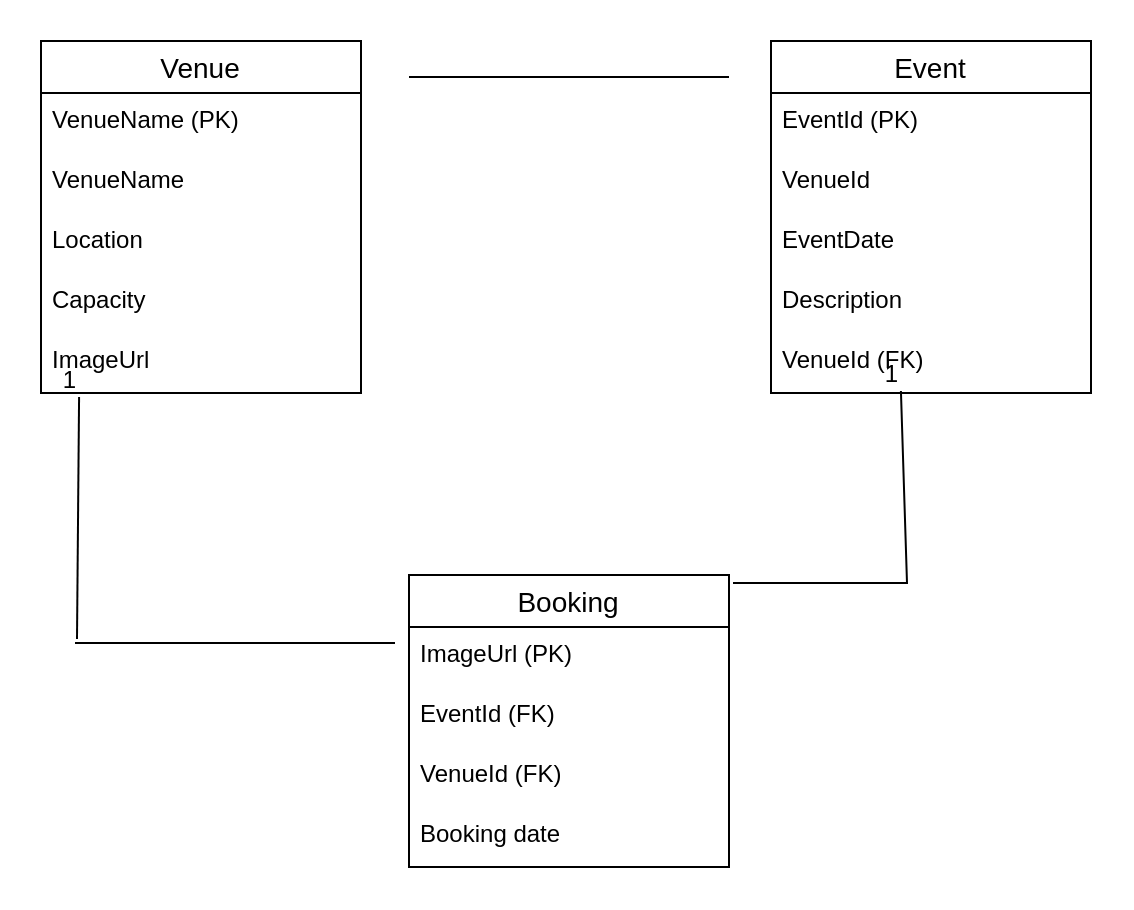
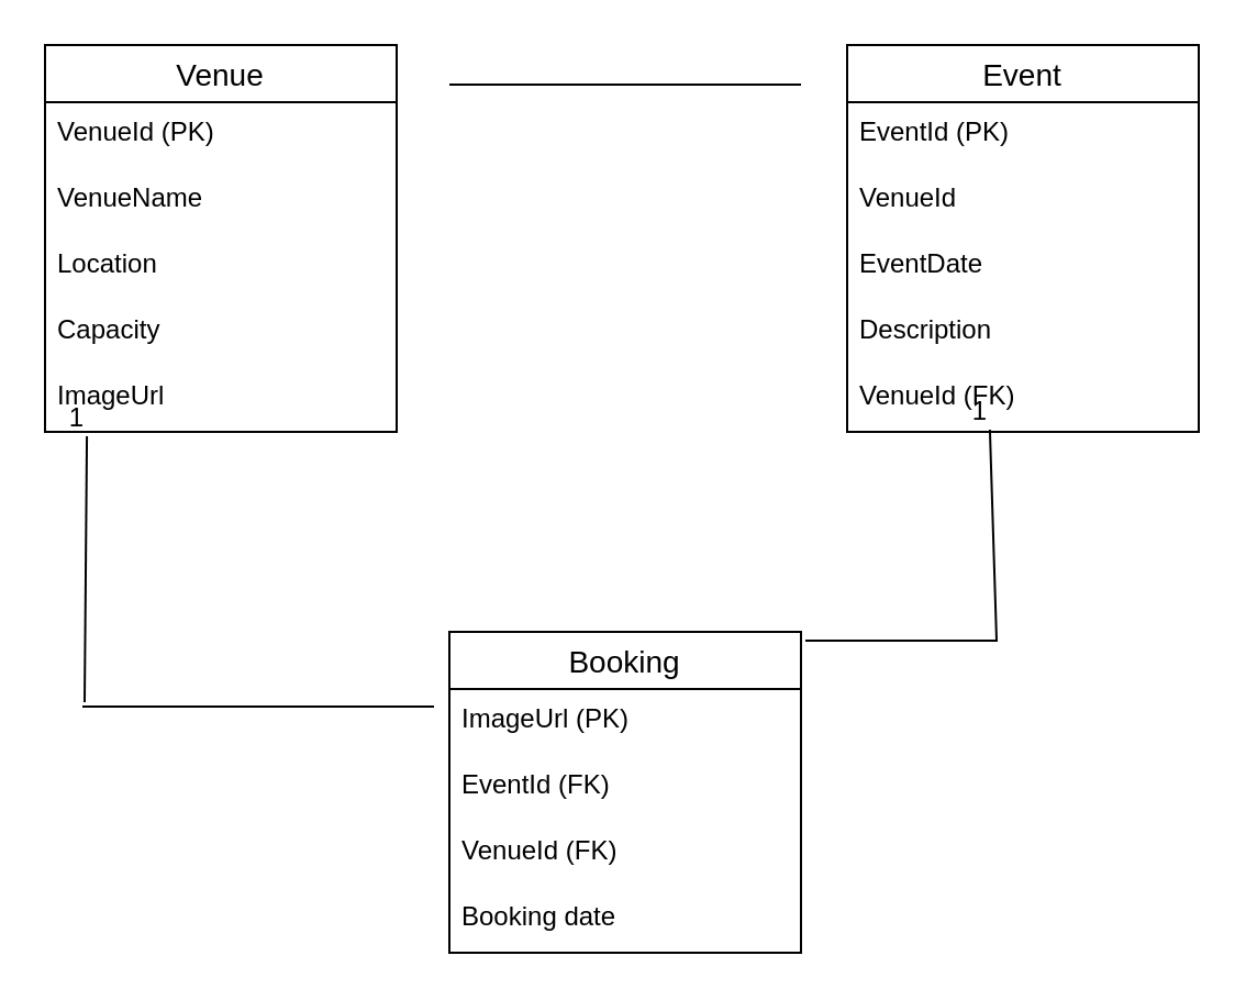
  <mxCell id="0" />
  <mxCell id="1" parent="0" />
  <mxCell id="2" value="Venue" style="swimlane;fontStyle=0;childLayout=stackLayout;horizontal=1;startSize=26;horizontalStack=0;resizeParent=1;resizeParentMax=0;resizeLast=0;collapsible=1;marginBottom=0;align=center;fontSize=14;" vertex="1" parent="1"><mxGeometry x="20" y="20" width="160" height="176" as="geometry" /></mxCell>
- <mxCell id="3" value="VenueName (PK)" style="text;strokeColor=none;fillColor=none;spacingLeft=4;spacingRight=4;overflow=hidden;rotatable=0;points=[[0,0.5],[1,0.5]];portConstraint=eastwest;fontSize=12;whiteSpace=wrap;html=1;" vertex="1" parent="2"><mxGeometry y="26" width="160" height="30" as="geometry" /></mxCell>
+ <mxCell id="3" value="VenueId (PK)" style="text;strokeColor=none;fillColor=none;spacingLeft=4;spacingRight=4;overflow=hidden;rotatable=0;points=[[0,0.5],[1,0.5]];portConstraint=eastwest;fontSize=12;whiteSpace=wrap;html=1;" vertex="1" parent="2"><mxGeometry y="26" width="160" height="30" as="geometry" /></mxCell>
  <mxCell id="4" value="VenueName" style="text;strokeColor=none;fillColor=none;spacingLeft=4;spacingRight=4;overflow=hidden;rotatable=0;points=[[0,0.5],[1,0.5]];portConstraint=eastwest;fontSize=12;whiteSpace=wrap;html=1;" vertex="1" parent="2"><mxGeometry y="56" width="160" height="30" as="geometry" /></mxCell>
  <mxCell id="5" value="Location" style="text;strokeColor=none;fillColor=none;spacingLeft=4;spacingRight=4;overflow=hidden;rotatable=0;points=[[0,0.5],[1,0.5]];portConstraint=eastwest;fontSize=12;whiteSpace=wrap;html=1;" vertex="1" parent="2"><mxGeometry y="86" width="160" height="30" as="geometry" /></mxCell>
  <mxCell id="6" value="Capacity" style="text;strokeColor=none;fillColor=none;spacingLeft=4;spacingRight=4;overflow=hidden;rotatable=0;points=[[0,0.5],[1,0.5]];portConstraint=eastwest;fontSize=12;whiteSpace=wrap;html=1;" vertex="1" parent="2"><mxGeometry y="116" width="160" height="30" as="geometry" /></mxCell>
  <mxCell id="7" value="ImageUrl" style="text;strokeColor=none;fillColor=none;spacingLeft=4;spacingRight=4;overflow=hidden;rotatable=0;points=[[0,0.5],[1,0.5]];portConstraint=eastwest;fontSize=12;whiteSpace=wrap;html=1;" vertex="1" parent="2"><mxGeometry y="146" width="160" height="30" as="geometry" /></mxCell>
  <mxCell id="8" value="Event" style="swimlane;fontStyle=0;childLayout=stackLayout;horizontal=1;startSize=26;horizontalStack=0;resizeParent=1;resizeParentMax=0;resizeLast=0;collapsible=1;marginBottom=0;align=center;fontSize=14;" vertex="1" parent="1"><mxGeometry x="385" y="20" width="160" height="176" as="geometry" /></mxCell>
  <mxCell id="9" value="EventId (PK)" style="text;strokeColor=none;fillColor=none;spacingLeft=4;spacingRight=4;overflow=hidden;rotatable=0;points=[[0,0.5],[1,0.5]];portConstraint=eastwest;fontSize=12;whiteSpace=wrap;html=1;" vertex="1" parent="8"><mxGeometry y="26" width="160" height="30" as="geometry" /></mxCell>
  <mxCell id="10" value="VenueId" style="text;strokeColor=none;fillColor=none;spacingLeft=4;spacingRight=4;overflow=hidden;rotatable=0;points=[[0,0.5],[1,0.5]];portConstraint=eastwest;fontSize=12;whiteSpace=wrap;html=1;" vertex="1" parent="8"><mxGeometry y="56" width="160" height="30" as="geometry" /></mxCell>
  <mxCell id="11" value="EventDate" style="text;strokeColor=none;fillColor=none;spacingLeft=4;spacingRight=4;overflow=hidden;rotatable=0;points=[[0,0.5],[1,0.5]];portConstraint=eastwest;fontSize=12;whiteSpace=wrap;html=1;" vertex="1" parent="8"><mxGeometry y="86" width="160" height="30" as="geometry" /></mxCell>
  <mxCell id="12" value="Description" style="text;strokeColor=none;fillColor=none;spacingLeft=4;spacingRight=4;overflow=hidden;rotatable=0;points=[[0,0.5],[1,0.5]];portConstraint=eastwest;fontSize=12;whiteSpace=wrap;html=1;" vertex="1" parent="8"><mxGeometry y="116" width="160" height="30" as="geometry" /></mxCell>
  <mxCell id="13" value="VenueId (FK)" style="text;strokeColor=none;fillColor=none;spacingLeft=4;spacingRight=4;overflow=hidden;rotatable=0;points=[[0,0.5],[1,0.5]];portConstraint=eastwest;fontSize=12;whiteSpace=wrap;html=1;" vertex="1" parent="8"><mxGeometry y="146" width="160" height="30" as="geometry" /></mxCell>
  <mxCell id="14" value="Booking" style="swimlane;fontStyle=0;childLayout=stackLayout;horizontal=1;startSize=26;horizontalStack=0;resizeParent=1;resizeParentMax=0;resizeLast=0;collapsible=1;marginBottom=0;align=center;fontSize=14;" vertex="1" parent="1"><mxGeometry x="204" y="287" width="160" height="146" as="geometry" /></mxCell>
  <mxCell id="15" value="ImageUrl (PK)" style="text;strokeColor=none;fillColor=none;spacingLeft=4;spacingRight=4;overflow=hidden;rotatable=0;points=[[0,0.5],[1,0.5]];portConstraint=eastwest;fontSize=12;whiteSpace=wrap;html=1;" vertex="1" parent="14"><mxGeometry y="26" width="160" height="30" as="geometry" /></mxCell>
  <mxCell id="16" value="EventId (FK)" style="text;strokeColor=none;fillColor=none;spacingLeft=4;spacingRight=4;overflow=hidden;rotatable=0;points=[[0,0.5],[1,0.5]];portConstraint=eastwest;fontSize=12;whiteSpace=wrap;html=1;" vertex="1" parent="14"><mxGeometry y="56" width="160" height="30" as="geometry" /></mxCell>
  <mxCell id="17" value="VenueId (FK)" style="text;strokeColor=none;fillColor=none;spacingLeft=4;spacingRight=4;overflow=hidden;rotatable=0;points=[[0,0.5],[1,0.5]];portConstraint=eastwest;fontSize=12;whiteSpace=wrap;html=1;" vertex="1" parent="14"><mxGeometry y="86" width="160" height="30" as="geometry" /></mxCell>
  <mxCell id="18" value="Booking date" style="text;strokeColor=none;fillColor=none;spacingLeft=4;spacingRight=4;overflow=hidden;rotatable=0;points=[[0,0.5],[1,0.5]];portConstraint=eastwest;fontSize=12;whiteSpace=wrap;html=1;" vertex="1" parent="14"><mxGeometry y="116" width="160" height="30" as="geometry" /></mxCell>
  <mxCell id="19" value="" style="endArrow=none;html=1;rounded=0;" edge="1" parent="1"><mxGeometry relative="1" as="geometry"><mxPoint x="204" y="38" as="sourcePoint" /><mxPoint x="364" y="38" as="targetPoint" /></mxGeometry></mxCell>
  <mxCell id="20" value="" style="endArrow=none;html=1;rounded=0;" edge="1" parent="1"><mxGeometry relative="1" as="geometry"><mxPoint x="37" y="321" as="sourcePoint" /><mxPoint x="197" y="321" as="targetPoint" /></mxGeometry></mxCell>
  <mxCell id="21" value="" style="endArrow=none;html=1;rounded=0;entryX=0.119;entryY=1.067;entryDx=0;entryDy=0;entryPerimeter=0;" edge="1" parent="1" target="7"><mxGeometry relative="1" as="geometry"><mxPoint x="38" y="319" as="sourcePoint" /><mxPoint x="399" y="242" as="targetPoint" /></mxGeometry></mxCell>
  <mxCell id="22" value="1" style="resizable=0;html=1;whiteSpace=wrap;align=right;verticalAlign=bottom;" connectable="0" vertex="1" parent="21"><mxGeometry x="1" relative="1" as="geometry" /></mxCell>
  <mxCell id="23" value="" style="endArrow=none;html=1;rounded=0;entryX=0.406;entryY=0.967;entryDx=0;entryDy=0;entryPerimeter=0;" edge="1" parent="1" target="13"><mxGeometry relative="1" as="geometry"><mxPoint x="366" y="291" as="sourcePoint" /><mxPoint x="399" y="242" as="targetPoint" /><Array as="points"><mxPoint x="453" y="291" /></Array></mxGeometry></mxCell>
  <mxCell id="24" value="1" style="resizable=0;html=1;whiteSpace=wrap;align=right;verticalAlign=bottom;" connectable="0" vertex="1" parent="23"><mxGeometry x="1" relative="1" as="geometry" /></mxCell>
